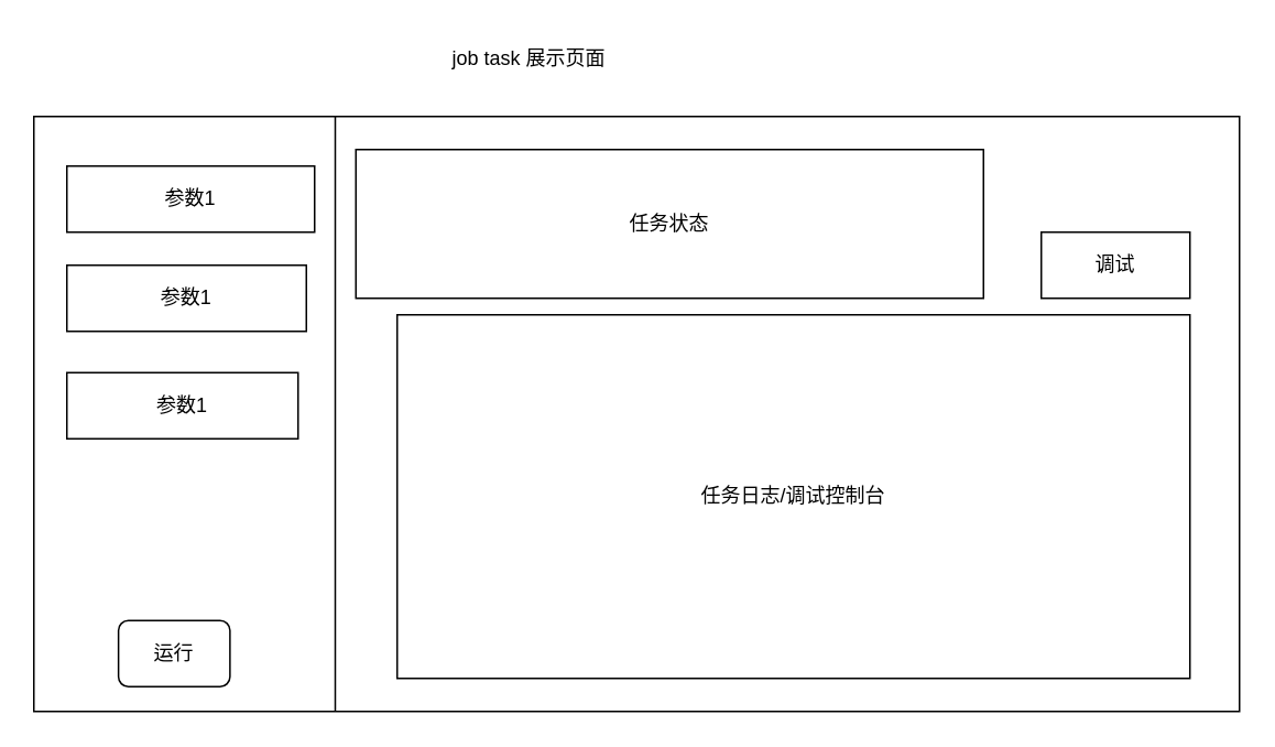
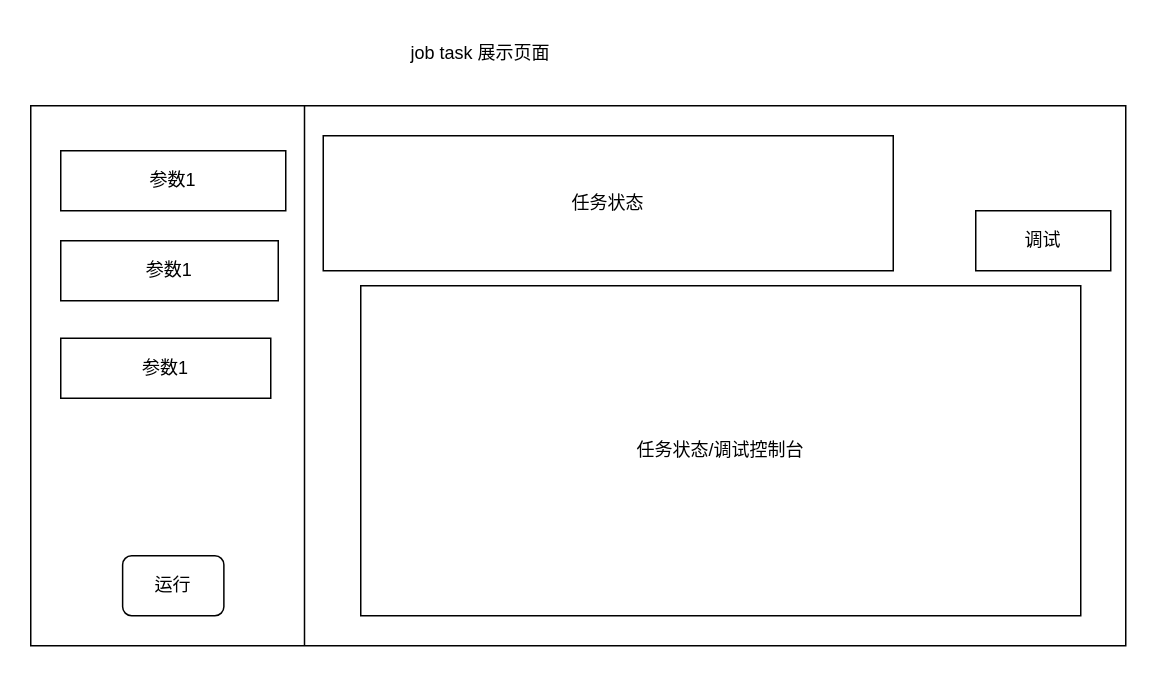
  <mxCell id="0" />
  <mxCell id="1" parent="0" />
  <mxCell id="2" value="" style="rounded=0;whiteSpace=wrap;html=1;" vertex="1" parent="1"><mxGeometry x="20" y="70" width="730" height="360" as="geometry" /></mxCell>
  <mxCell id="3" value="参数1" style="rounded=0;whiteSpace=wrap;html=1;" vertex="1" parent="1"><mxGeometry x="40" y="100" width="150" height="40" as="geometry" /></mxCell>
  <mxCell id="4" value="参数1" style="rounded=0;whiteSpace=wrap;html=1;" vertex="1" parent="1"><mxGeometry x="40" y="160" width="145" height="40" as="geometry" /></mxCell>
  <mxCell id="5" value="参数1" style="rounded=0;whiteSpace=wrap;html=1;" vertex="1" parent="1"><mxGeometry x="40" y="225" width="140" height="40" as="geometry" /></mxCell>
  <mxCell id="6" value="" style="endArrow=none;html=1;entryX=0.25;entryY=0;entryDx=0;entryDy=0;exitX=0.25;exitY=1;exitDx=0;exitDy=0;" edge="1" parent="1" source="2" target="2"><mxGeometry width="50" height="50" relative="1" as="geometry"><mxPoint x="240" y="140" as="sourcePoint" /><mxPoint x="280" y="100" as="targetPoint" /></mxGeometry></mxCell>
- <mxCell id="7" value="运行" style="rounded=1;whiteSpace=wrap;html=1;" vertex="1" parent="1"><mxGeometry x="71.25" y="375" width="67.5" height="40" as="geometry" /></mxCell>
+ <mxCell id="7" value="运行" style="rounded=1;whiteSpace=wrap;html=1;" vertex="1" parent="1"><mxGeometry x="81.25" y="370" width="67.5" height="40" as="geometry" /></mxCell>
  <mxCell id="8" value="任务状态" style="rounded=0;whiteSpace=wrap;html=1;" vertex="1" parent="1"><mxGeometry x="215" y="90" width="380" height="90" as="geometry" /></mxCell>
- <mxCell id="9" value="任务日志/调试控制台" style="rounded=0;whiteSpace=wrap;html=1;" vertex="1" parent="1"><mxGeometry x="240" y="190" width="480" height="220" as="geometry" /></mxCell>
- <mxCell id="10" value="调试" style="rounded=0;whiteSpace=wrap;html=1;" vertex="1" parent="1"><mxGeometry x="630" y="140" width="90" height="40" as="geometry" /></mxCell>
+ <mxCell id="9" value="任务状态/调试控制台" style="rounded=0;whiteSpace=wrap;html=1;" vertex="1" parent="1"><mxGeometry x="240" y="190" width="480" height="220" as="geometry" /></mxCell>
+ <mxCell id="10" value="调试" style="rounded=0;whiteSpace=wrap;html=1;" vertex="1" parent="1"><mxGeometry x="650" y="140" width="90" height="40" as="geometry" /></mxCell>
  <mxCell id="11" value="job task 展示页面" style="text;html=1;strokeColor=none;fillColor=none;align=center;verticalAlign=middle;whiteSpace=wrap;rounded=0;" vertex="1" parent="1"><mxGeometry x="270" y="20" width="100" height="30" as="geometry" /></mxCell>
